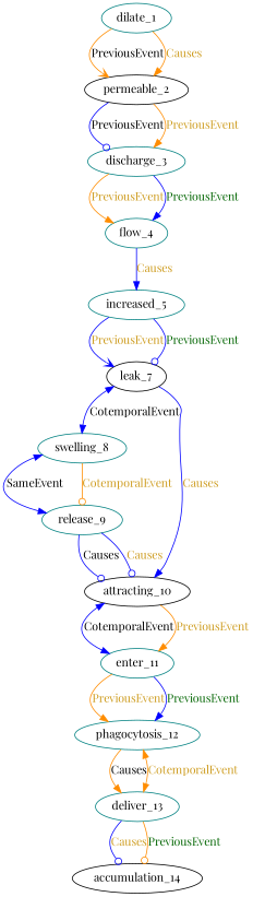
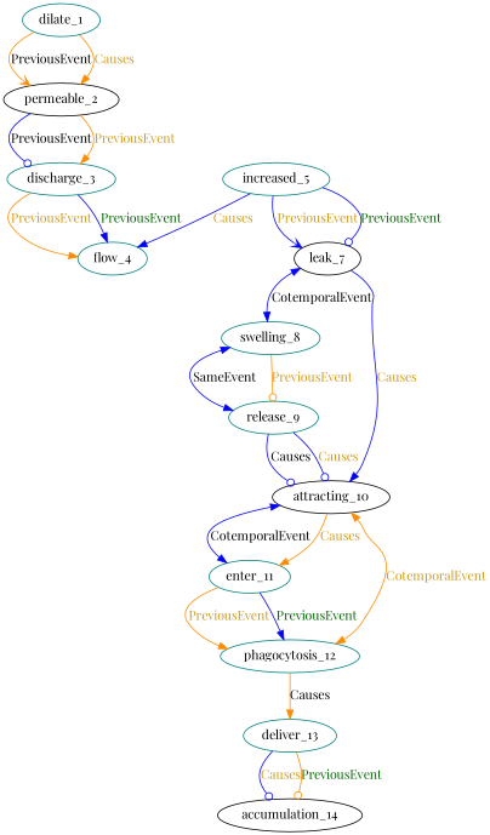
  digraph {
    fontname="Playfair Display"
    rankdir=TB
    node [color=teal fontname="Playfair Display"]
    edge [arrowhead=normal color=blue fontcolor=goldenrod3 fontname="Playfair Display"]
    n1 [label=dilate_1]
    n2 [color=black label=permeable_2]
    n3 [label=discharge_3]
    n4 [label=flow_4]
    n5 [label=increased_5]
    n6 [color=black label=leak_7]
    n7 [label=swelling_8]
    n8 [color=black label=attracting_10]
    n9 [label=release_9]
    n10 [label=enter_11]
    n11 [label=phagocytosis_12]
    n12 [label=deliver_13]
    n13 [color=black label=accumulation_14]
    n1 -> n2 [arrowhead=vee color=darkorange fontcolor=black label=PreviousEvent]
    n1 -> n2 [color=darkorange label=Causes]
    n2 -> n3 [arrowhead=odot fontcolor=black label=PreviousEvent]
    n2 -> n3 [color=darkorange label=PreviousEvent]
    n3 -> n4 [color=darkorange label=PreviousEvent]
    n3 -> n4 [fontcolor=darkgreen label=PreviousEvent]
-   n4 -> n5 [label=Causes]
+   n5 -> n4 [label=Causes]
    n5 -> n6 [arrowhead=vee label=PreviousEvent]
    n5 -> n6 [arrowhead=odot fontcolor=darkgreen label=PreviousEvent]
    n6 -> n7 [dir=both fontcolor=black label=CotemporalEvent arrowhead=""]
    n6 -> n8 [label=Causes]
    n7 -> n9 [dir=both fontcolor=black label=SameEvent arrowhead=""]
-   n7 -> n9 [arrowhead=odot color=darkorange label=CotemporalEvent]
+   n7 -> n9 [arrowhead=odot color=darkorange label=PreviousEvent]
    n8 -> n10 [dir=both fontcolor=black label=CotemporalEvent arrowhead=""]
-   n8 -> n10 [color=darkorange label=PreviousEvent]
+   n8 -> n10 [color=darkorange label=Causes]
    n9 -> n8 [arrowhead=odot fontcolor=black label=Causes]
    n9 -> n8 [arrowhead=odot label=Causes]
    n10 -> n11 [color=darkorange label=PreviousEvent]
    n10 -> n11 [fontcolor=darkgreen label=PreviousEvent]
    n11 -> n12 [color=darkorange fontcolor=black label=Causes]
-   n11 -> n12 [color=darkorange dir=both label=CotemporalEvent arrowhead=""]
+   n11 -> n8 [color=darkorange dir=both label=CotemporalEvent arrowhead=""]
    n12 -> n13 [arrowhead=odot label=Causes]
    n12 -> n13 [arrowhead=odot color=darkorange fontcolor=darkgreen label=PreviousEvent]
  }
